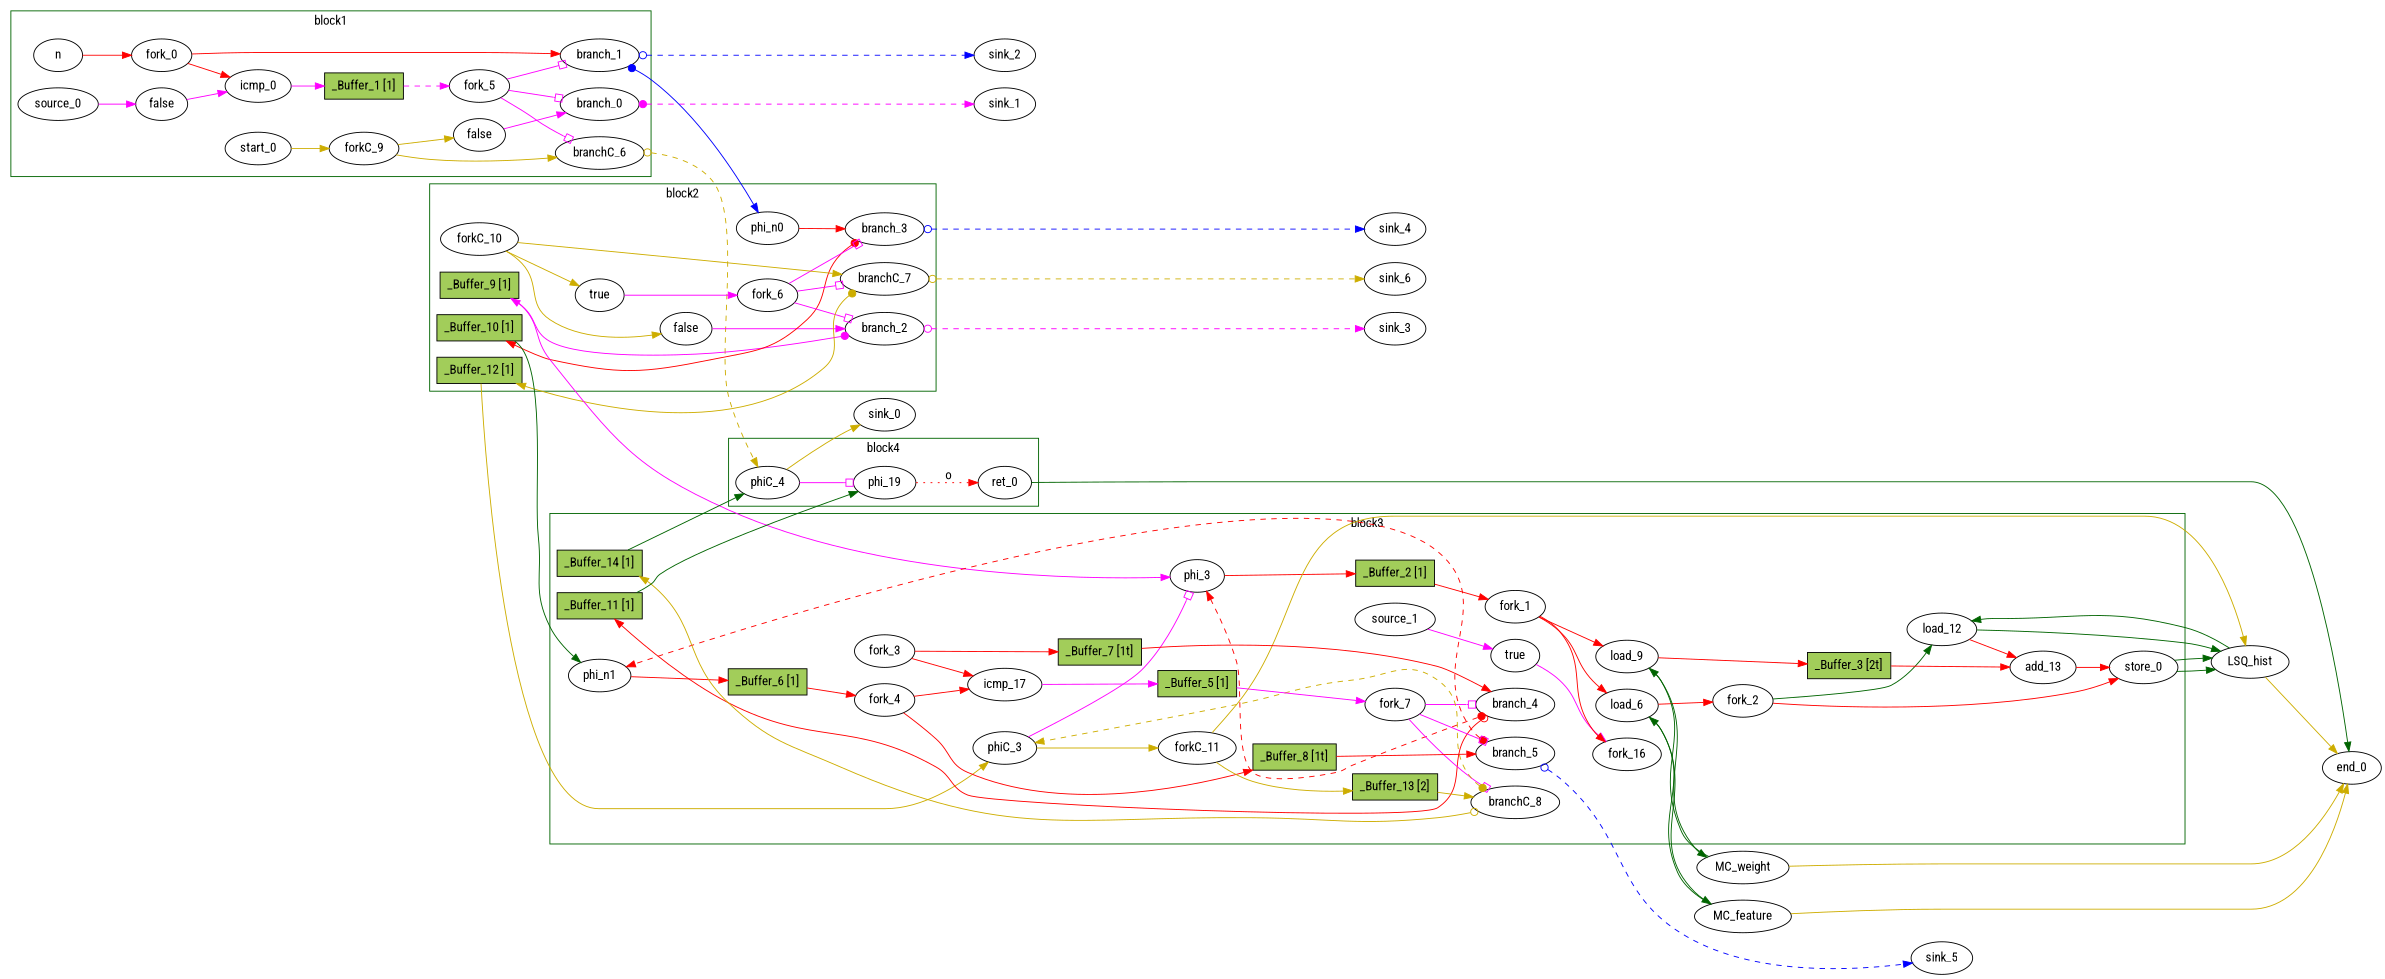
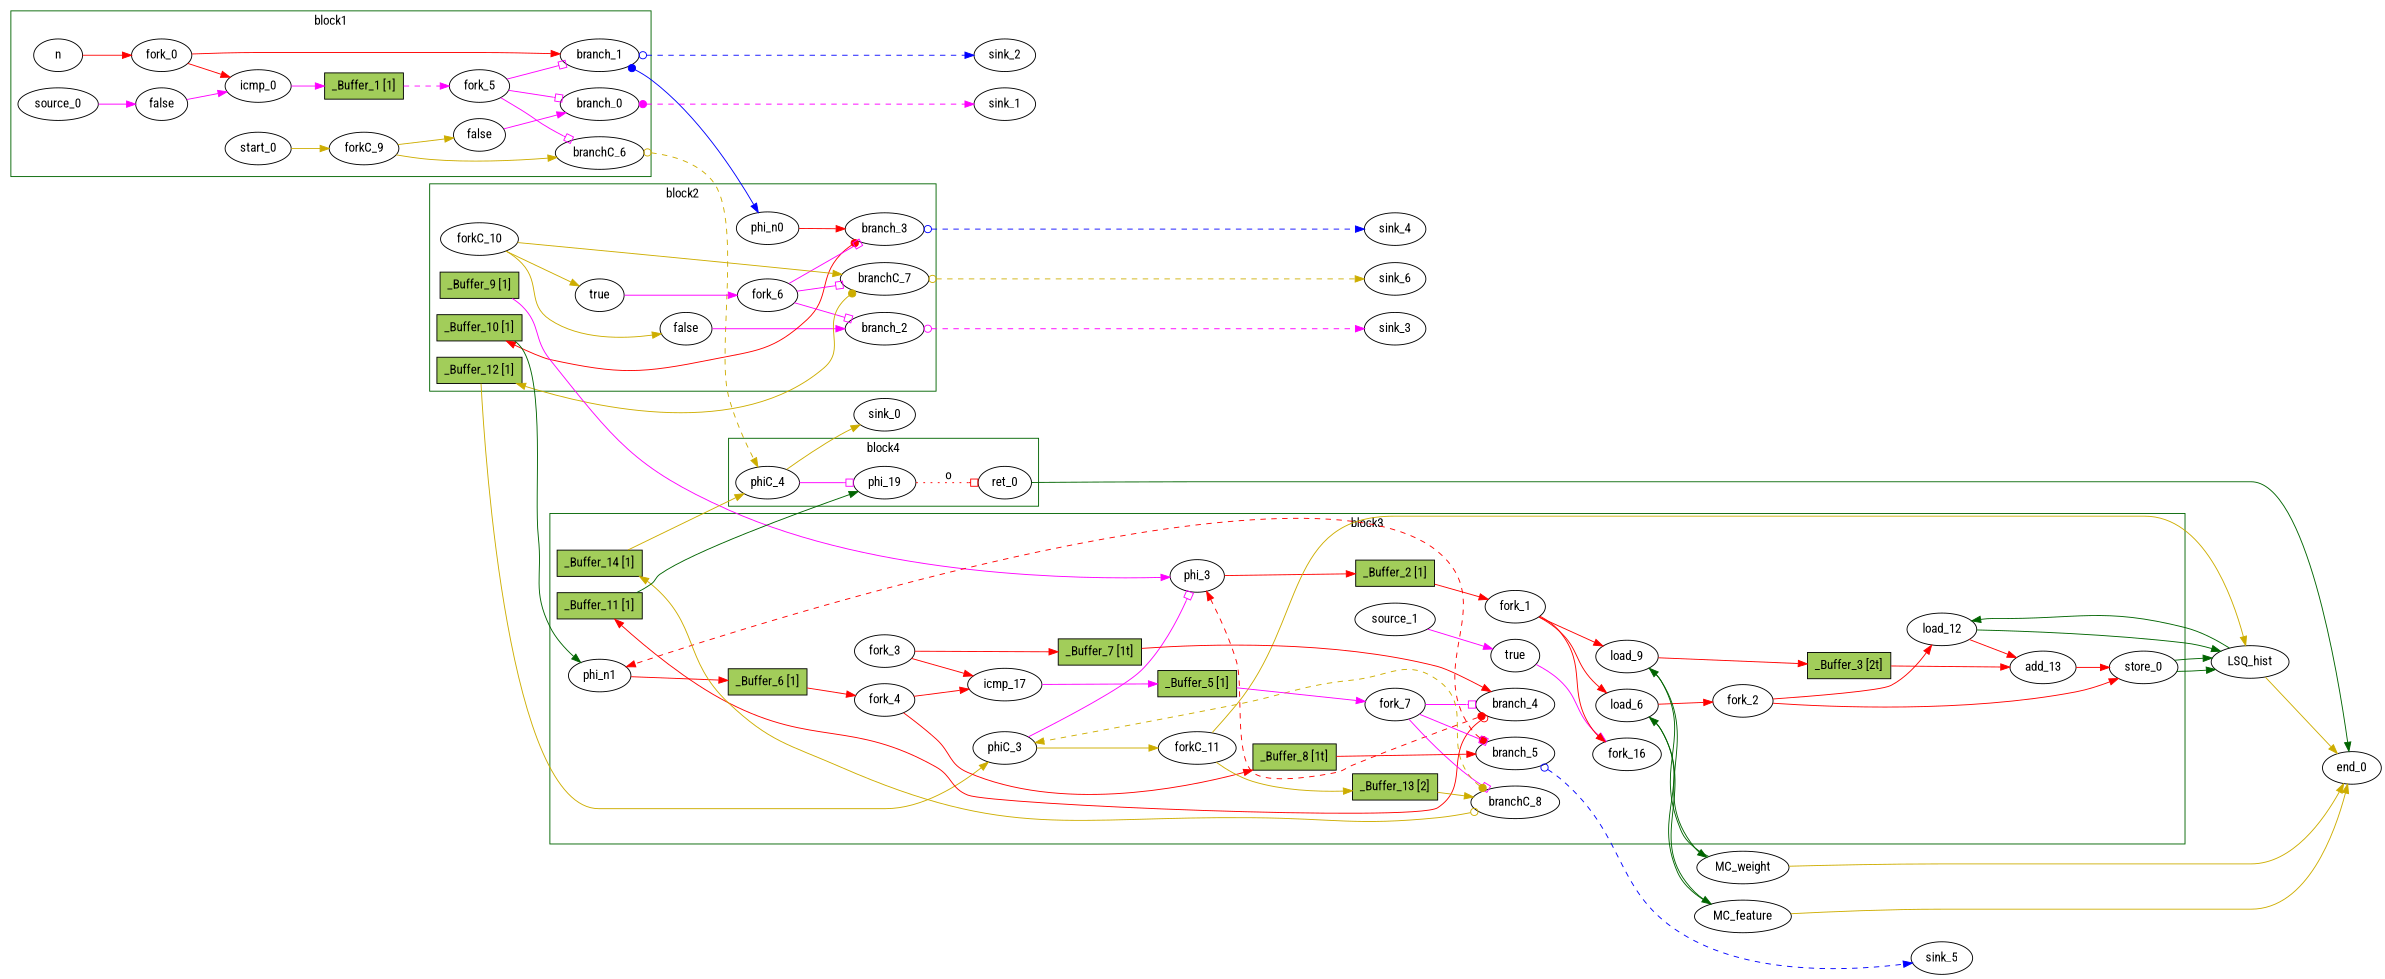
  digraph {
    fontname="Roboto Condensed"
    rankdir=LR
    node [bbID=3 fontname="Roboto Condensed" in="in1:1" out="out1:1" shape=oval type=Buffer]
    edge [arrowhead=normal color=red fontname="Roboto Condensed" from=out1 to=in1]
    n [bbID=1 in="in1:32" out="out1:32" type=Entry]
    n2 [bbID=1 label=false type=Constant value="0x0"]
    icmp_0 [bbID=1 delay=3.42 in="in1:32 in2:32" op=icmp_sgt_op type=Operator]
    n4 [bbID=1 label=false type=Constant value="0x0"]
    fork_0 [bbID=1 in="in1:32" out="out1:32 out2:32" type=Fork]
    branch_0 [bbID=1 in="in1:1 in2?:1" out="out1+:1 out2-:1" type=Branch]
    branch_1 [bbID=1 in="in1:32 in2?:1" out="out1+:32 out2-:32" type=Branch]
    fork_5 [bbID=1 out="out1:1 out2:1 out3:1" type=Fork]
    start_0 [bbID=1 in="in1:0" out="out1:0" type=Entry]
    forkC_9 [bbID=1 in="in1:0" out="out1:0 out2:0" type=Fork]
    branchC_6 [bbID=1 in="in1:0 in2?:1" out="out1+:0 out2-:0" type=Branch]
    source_0 [bbID=1 type=Source in=""]
    n13 [bbID=1 fillcolor=darkolivegreen3 height=0.4 label="_Buffer_1 [1]" shape=box slots=1 style=filled transparent=false]
    n14 [bbID=2 label=true type=Constant value="0x1"]
    n15 [bbID=2 label=false type=Constant value="0x0"]
    phi_n0 [bbID=2 in="in1:32" out="out1:32" type=Merge]
    branch_2 [bbID=2 in="in1:1 in2?:1" out="out1+:1 out2-:1" type=Branch]
    branch_3 [bbID=2 in="in1:32 in2?:1" out="out1+:32 out2-:32" type=Branch]
    fork_6 [bbID=2 out="out1:1 out2:1 out3:1" type=Fork]
    forkC_10 [bbID=2 in="in1:0" out="out1:0 out2:0 out3:0" type=Fork]
    branchC_7 [bbID=2 in="in1:0 in2?:1" out="out1+:0 out2-:0" type=Branch]
    n22 [bbID=2 fillcolor=darkolivegreen3 height=0.4 label="_Buffer_9 [1]" shape=box slots=1 style=filled transparent=false]
    n23 [bbID=2 fillcolor=darkolivegreen3 height=0.4 in="in1:32" label="_Buffer_10 [1]" out="out1:32" shape=box slots=1 style=filled transparent=false]
    n24 [bbID=2 fillcolor=darkolivegreen3 height=0.4 in="in1:0" label="_Buffer_12 [1]" out="out1:0" shape=box slots=1 style=filled transparent=false]
    phi_3 [delay=1.918 in="in1?:1 in2:31 in3:31" out="out1:31" type=Mux]
    load_6 [delay=1.503 in="in1:32 in2:31" latency=2 offset=0 op=mc_load_op out="out1:32 out2:31" portID=0 retimingDiff=0.666667 type=Operator]
    load_9 [delay=1.503 in="in1:32 in2:31" latency=2 offset=0 op=mc_load_op out="out1:32 out2:31" portID=0 retimingDiff=0.666667 type=Operator]
    load_12 [delay=1.503 in="in1:32 in2:32" latency=5 offset=0 op=lsq_load_op out="out1:32 out2:32" portID=0 retimingDiff=1.66667 type=Operator]
    add_13 [delay=2.974 in="in1:32 in2:32" op=add_op out="out1:32" retimingDiff=2.66667 type=Operator]
    store_0 [delay=0.779 in="in1:32 in2:32" offset=0 op=lsq_store_op out="out1:32 out2:32" portID=0 type=Operator]
    n31 [label=true retimingDiff=0.333333 type=Constant value="0x1"]
    n32 [delay=2.974 in="in1:31 in2:31" label=fork_16 op=add_op out="out1:31" retimingDiff=0.333333 type=Operator]
    icmp_17 [delay=3.42 in="in1:32 in2:32" op=icmp_slt_op retimingDiff=0.666667 type=Operator]
    phi_n1 [delay=1.918 in="in1:32 in2:32" out="out1:32" type=Merge]
    fork_1 [in="in1:31" out="out1:31 out2:31 out3:31" retimingDiff=0.333333 type=Fork]
    fork_2 [in="in1:32" out="out1:32 out2:32" retimingDiff=1 type=Fork]
    fork_3 [in="in1:31" out="out1:31 out2:31" retimingDiff=0.666667 type=Fork]
    fork_4 [in="in1:32" out="out1:32 out2:32" retimingDiff=0.666667 type=Fork]
    branch_4 [in="in1:31 in2?:1" out="out1+:31 out2-:31" retimingDiff=1 type=Branch]
    branch_5 [in="in1:32 in2?:1" out="out1+:32 out2-:32" retimingDiff=1 type=Branch]
    fork_7 [out="out1:1 out2:1 out3:1" retimingDiff=1 type=Fork]
    phiC_3 [delay=1.842 in="in1:0 in2:0" out="out1:0 out2?:1" type=CntrlMerge]
    forkC_11 [in="in1:0" out="out1:0 out2:0" type=Fork]
    branchC_8 [in="in1:0 in2?:1" out="out1+:0 out2-:0" retimingDiff=1 type=Branch]
    source_1 [retimingDiff=0.333333 type=Source in=""]
    n46 [fillcolor=darkolivegreen3 height=0.4 in="in1:31" label="_Buffer_2 [1]" out="out1:31" shape=box slots=1 style=filled transparent=false]
    n47 [fillcolor=darkolivegreen3 height=0.4 in="in1:32" label="_Buffer_3 [2t]" out="out1:32" shape=box slots=2 style=filled transparent=true]
    n48 [fillcolor=darkolivegreen3 height=0.4 label="_Buffer_5 [1]" shape=box slots=1 style=filled transparent=false]
    n49 [fillcolor=darkolivegreen3 height=0.4 in="in1:32" label="_Buffer_6 [1]" out="out1:32" shape=box slots=1 style=filled transparent=false]
    n50 [fillcolor=darkolivegreen3 height=0.4 in="in1:31" label="_Buffer_7 [1t]" out="out1:31" shape=box slots=1 style=filled transparent=true]
    n51 [fillcolor=darkolivegreen3 height=0.4 in="in1:32" label="_Buffer_8 [1t]" out="out1:32" shape=box slots=1 style=filled transparent=true]
    n52 [fillcolor=darkolivegreen3 height=0.4 in="in1:31" label="_Buffer_11 [1]" out="out1:31" shape=box slots=1 style=filled transparent=false]
    n53 [fillcolor=darkolivegreen3 height=0.4 in="in1:0" label="_Buffer_13 [2]" out="out1:0" shape=box slots=2 style=filled transparent=false]
    n54 [fillcolor=darkolivegreen3 height=0.4 in="in1:0" label="_Buffer_14 [1]" out="out1:0" shape=box slots=1 style=filled transparent=false]
    phi_19 [bbID=4 delay=1.918 in="in1?:1 in2:31 in3:31" out="out1:31" type=Mux]
    ret_0 [bbID=4 in="in1:31" op=ret_op out="out1:31" type=Operator]
    phiC_4 [bbID=4 delay=1.842 in="in1:0 in2:0" out="out1:0 out2?:1" type=CntrlMerge]
    sink_1 [bbID=0 type=Sink out=""]
    sink_2 [bbID=0 in="in1:32" type=Sink out=""]
    sink_3 [bbID=0 type=Sink out=""]
    sink_4 [bbID=0 in="in1:32" type=Sink out=""]
    sink_6 [bbID=0 in="in1:0" type=Sink out=""]
    MC_feature [bbID=0 bbcount=0 in="in1:31*l0a" ldcount=1 memory=feature out="out1:32*l0d out2:0*e" stcount=0 type=MC shape=""]
    MC_weight [bbID=0 bbcount=0 in="in1:31*l0a" ldcount=1 memory=weight out="out1:32*l0d out2:0*e" stcount=0 type=MC shape=""]
    LSQ_hist [bbID=0 bbcount=1 fifoDepth=16 in="in1:0*c0 in2:32*l0a in3:32*s0a in4:32*s0d" ldcount=1 loadOffsets="{{0;0;0;0;0;0;0;0;0;0;0;0;0;0;0;0}}" loadPorts="{{0;0;0;0;0;0;0;0;0;0;0;0;0;0;0;0}}" memory=hist numLoads="{1}" numStores="{1}" out="out1:32*l0d out2:0*e" stcount=1 storeOffsets="{{1;0;0;0;0;0;0;0;0;0;0;0;0;0;0;0}}" storePorts="{{0;0;0;0;0;0;0;0;0;0;0;0;0;0;0;0}}" type=LSQ shape=""]
    sink_5 [bbID=0 in="in1:32" type=Sink out=""]
    end_0 [bbID=0 in="in1:0*e in2:0*e in3:0*e in4:31" out="out1:31" type=Exit]
    sink_0 [bbID=0 in="in1:0" type=Sink out=""]
    subgraph cluster_1 {
      color=darkgreen
      label=block1
      n
      n2
      icmp_0
      n4
      fork_0
      branch_0
      branch_1
      fork_5
      start_0
      forkC_9
      branchC_6
      source_0
      n13
    }
    subgraph cluster_2 {
      color=darkgreen
      label=block2
      n14
      n15
      phi_n0
      branch_2
      branch_3
      fork_6
      forkC_10
      branchC_7
      n22
      n23
      n24
    }
    subgraph cluster_3 {
      color=darkgreen
      label=block3
      phi_3
      load_6
      load_9
      load_12
      add_13
      store_0
      n31
      n32
      icmp_17
      phi_n1
      fork_1
      fork_2
      fork_3
      fork_4
      branch_4
      branch_5
      fork_7
      phiC_3
      forkC_11
      branchC_8
      source_1
      n46
      n47
      n48
      n49
      n50
      n51
      n52
      n53
      n54
    }
    subgraph cluster_4 {
      color=darkgreen
      label=block4
      phi_19
      ret_0
      phiC_4
    }
    n -> fork_0
    n2 -> icmp_0 [color=magenta to=in2]
    icmp_0 -> n13 [color=magenta]
    n4 -> branch_0 [color=magenta]
    fork_0 -> icmp_0
    fork_0 -> branch_1 [from=out2]
    branch_0 -> sink_1 [arrowtail=dot color=magenta dir=both minlen=3 style=dashed]
    branch_1 -> phi_n0 [arrowtail=dot color=blue dir=both]
    branch_1 -> sink_2 [arrowtail=odot color=blue dir=both from=out2 minlen=3 style=dashed]
    fork_5 -> branch_0 [arrowhead=obox color=magenta from=out2 to=in2]
    fork_5 -> branch_1 [arrowhead=obox color=magenta to=in2]
    fork_5 -> branchC_6 [arrowhead=obox color=magenta from=out3 to=in2]
    start_0 -> forkC_9 [color=gold3]
    forkC_9 -> n4 [color=gold3]
    forkC_9 -> branchC_6 [color=gold3 from=out2]
    branchC_6 -> phiC_4 [arrowtail=odot color=gold3 dir=both from=out2 style=dashed]
    source_0 -> n2 [color=magenta]
    n13 -> fork_5 [color=magenta style=dashed]
    n14 -> fork_6 [color=magenta]
    n15 -> branch_2 [color=magenta]
    phi_n0 -> branch_3
-   branch_2 -> n22 [arrowtail=dot color=magenta constraint=false dir=both]
    branch_2 -> sink_3 [arrowtail=odot color=magenta dir=both from=out2 minlen=3 style=dashed]
    branch_3 -> n23 [arrowtail=dot constraint=false dir=both]
    branch_3 -> sink_4 [arrowtail=odot color=blue dir=both from=out2 minlen=3 style=dashed]
    fork_6 -> branch_2 [arrowhead=obox color=magenta from=out2 to=in2]
    fork_6 -> branch_3 [arrowhead=obox color=magenta to=in2]
    fork_6 -> branchC_7 [arrowhead=obox color=magenta from=out3 to=in2]
    forkC_10 -> n14 [color=gold3 from=out3]
    forkC_10 -> n15 [color=gold3]
    forkC_10 -> branchC_7 [color=gold3 from=out2]
    branchC_7 -> n24 [arrowtail=dot color=gold3 constraint=false dir=both]
    branchC_7 -> sink_6 [arrowtail=odot color=gold3 dir=both from=out2 minlen=3 style=dashed]
    n22 -> phi_3 [color=magenta to=in2]
    n23 -> phi_n1 [color=darkgreen]
    n24 -> phiC_3 [color=gold3]
    phi_3 -> n46
    load_6 -> fork_2
    load_6 -> MC_feature [color=darkgreen from=out2]
    load_9 -> n47
    load_9 -> MC_weight [color=darkgreen from=out2]
    load_12 -> add_13
    load_12 -> LSQ_hist [color=darkgreen from=out2 to=in2]
    add_13 -> store_0
    store_0 -> LSQ_hist [color=darkgreen from=out2 to=in3]
    store_0 -> LSQ_hist [color=darkgreen to=in4]
    n31 -> n32 [color=magenta to=in2]
    icmp_17 -> n48 [color=magenta]
    phi_n1 -> n49
    fork_1 -> load_6 [from=out2 to=in2]
    fork_1 -> load_9 [from=out3 to=in2]
    fork_1 -> n32
-   fork_2 -> load_12 [color=darkgreen to=in2]
+   fork_2 -> load_12 [to=in2]
    fork_2 -> store_0 [from=out2 to=in2]
    fork_3 -> icmp_17
    fork_3 -> n50 [from=out2]
    fork_4 -> icmp_17 [to=in2]
    fork_4 -> n51 [from=out2]
    branch_4 -> phi_3 [arrowtail=dot constraint=false dir=both minlen=3 style=dashed to=in3]
    branch_4 -> n52 [arrowtail=odot constraint=false dir=both from=out2]
    branch_5 -> phi_n1 [arrowtail=dot constraint=false dir=both minlen=3 style=dashed to=in2]
    branch_5 -> sink_5 [arrowtail=odot color=blue dir=both from=out2 minlen=3 style=dashed]
    fork_7 -> branch_4 [arrowhead=obox color=magenta from=out2 to=in2]
    fork_7 -> branch_5 [arrowhead=obox color=magenta to=in2]
    fork_7 -> branchC_8 [arrowhead=obox color=magenta from=out3 to=in2]
    phiC_3 -> phi_3 [arrowhead=obox color=magenta from=out2]
    phiC_3 -> forkC_11 [color=gold3]
    forkC_11 -> n53 [color=gold3 from=out2]
    forkC_11 -> LSQ_hist [color=gold3]
    branchC_8 -> phiC_3 [arrowtail=dot color=gold3 constraint=false dir=both minlen=3 style=dashed to=in2]
    branchC_8 -> n54 [arrowtail=odot color=gold3 constraint=false dir=both from=out2]
    source_1 -> n31 [color=magenta]
    n46 -> fork_1
    n47 -> add_13 [to=in2]
    n48 -> fork_7 [color=magenta]
    n49 -> fork_4
    n50 -> branch_4
    n51 -> branch_5
    n52 -> phi_19 [color=darkgreen to=in3]
    n53 -> branchC_8 [color=gold3]
-   n54 -> phiC_4 [color=darkgreen to=in2]
-   phi_19 -> ret_0 [label=o slots=1 style=dotted transparent=true]
+   n54 -> phiC_4 [color=gold3 to=in2]
+   phi_19 -> ret_0 [arrowhead=obox label=o slots=1 style=dotted transparent=true]
    ret_0 -> end_0 [color=darkgreen to=in4]
    phiC_4 -> phi_19 [arrowhead=obox color=magenta from=out2]
    phiC_4 -> sink_0 [color=gold3]
    MC_feature -> load_6 [color=darkgreen]
    MC_feature -> end_0 [color=gold3 from=out2 to=in2]
    MC_weight -> load_9 [color=darkgreen]
    MC_weight -> end_0 [color=gold3 from=out2 to=in3]
    LSQ_hist -> load_12 [color=darkgreen]
    LSQ_hist -> end_0 [color=gold3 from=out2]
  }
